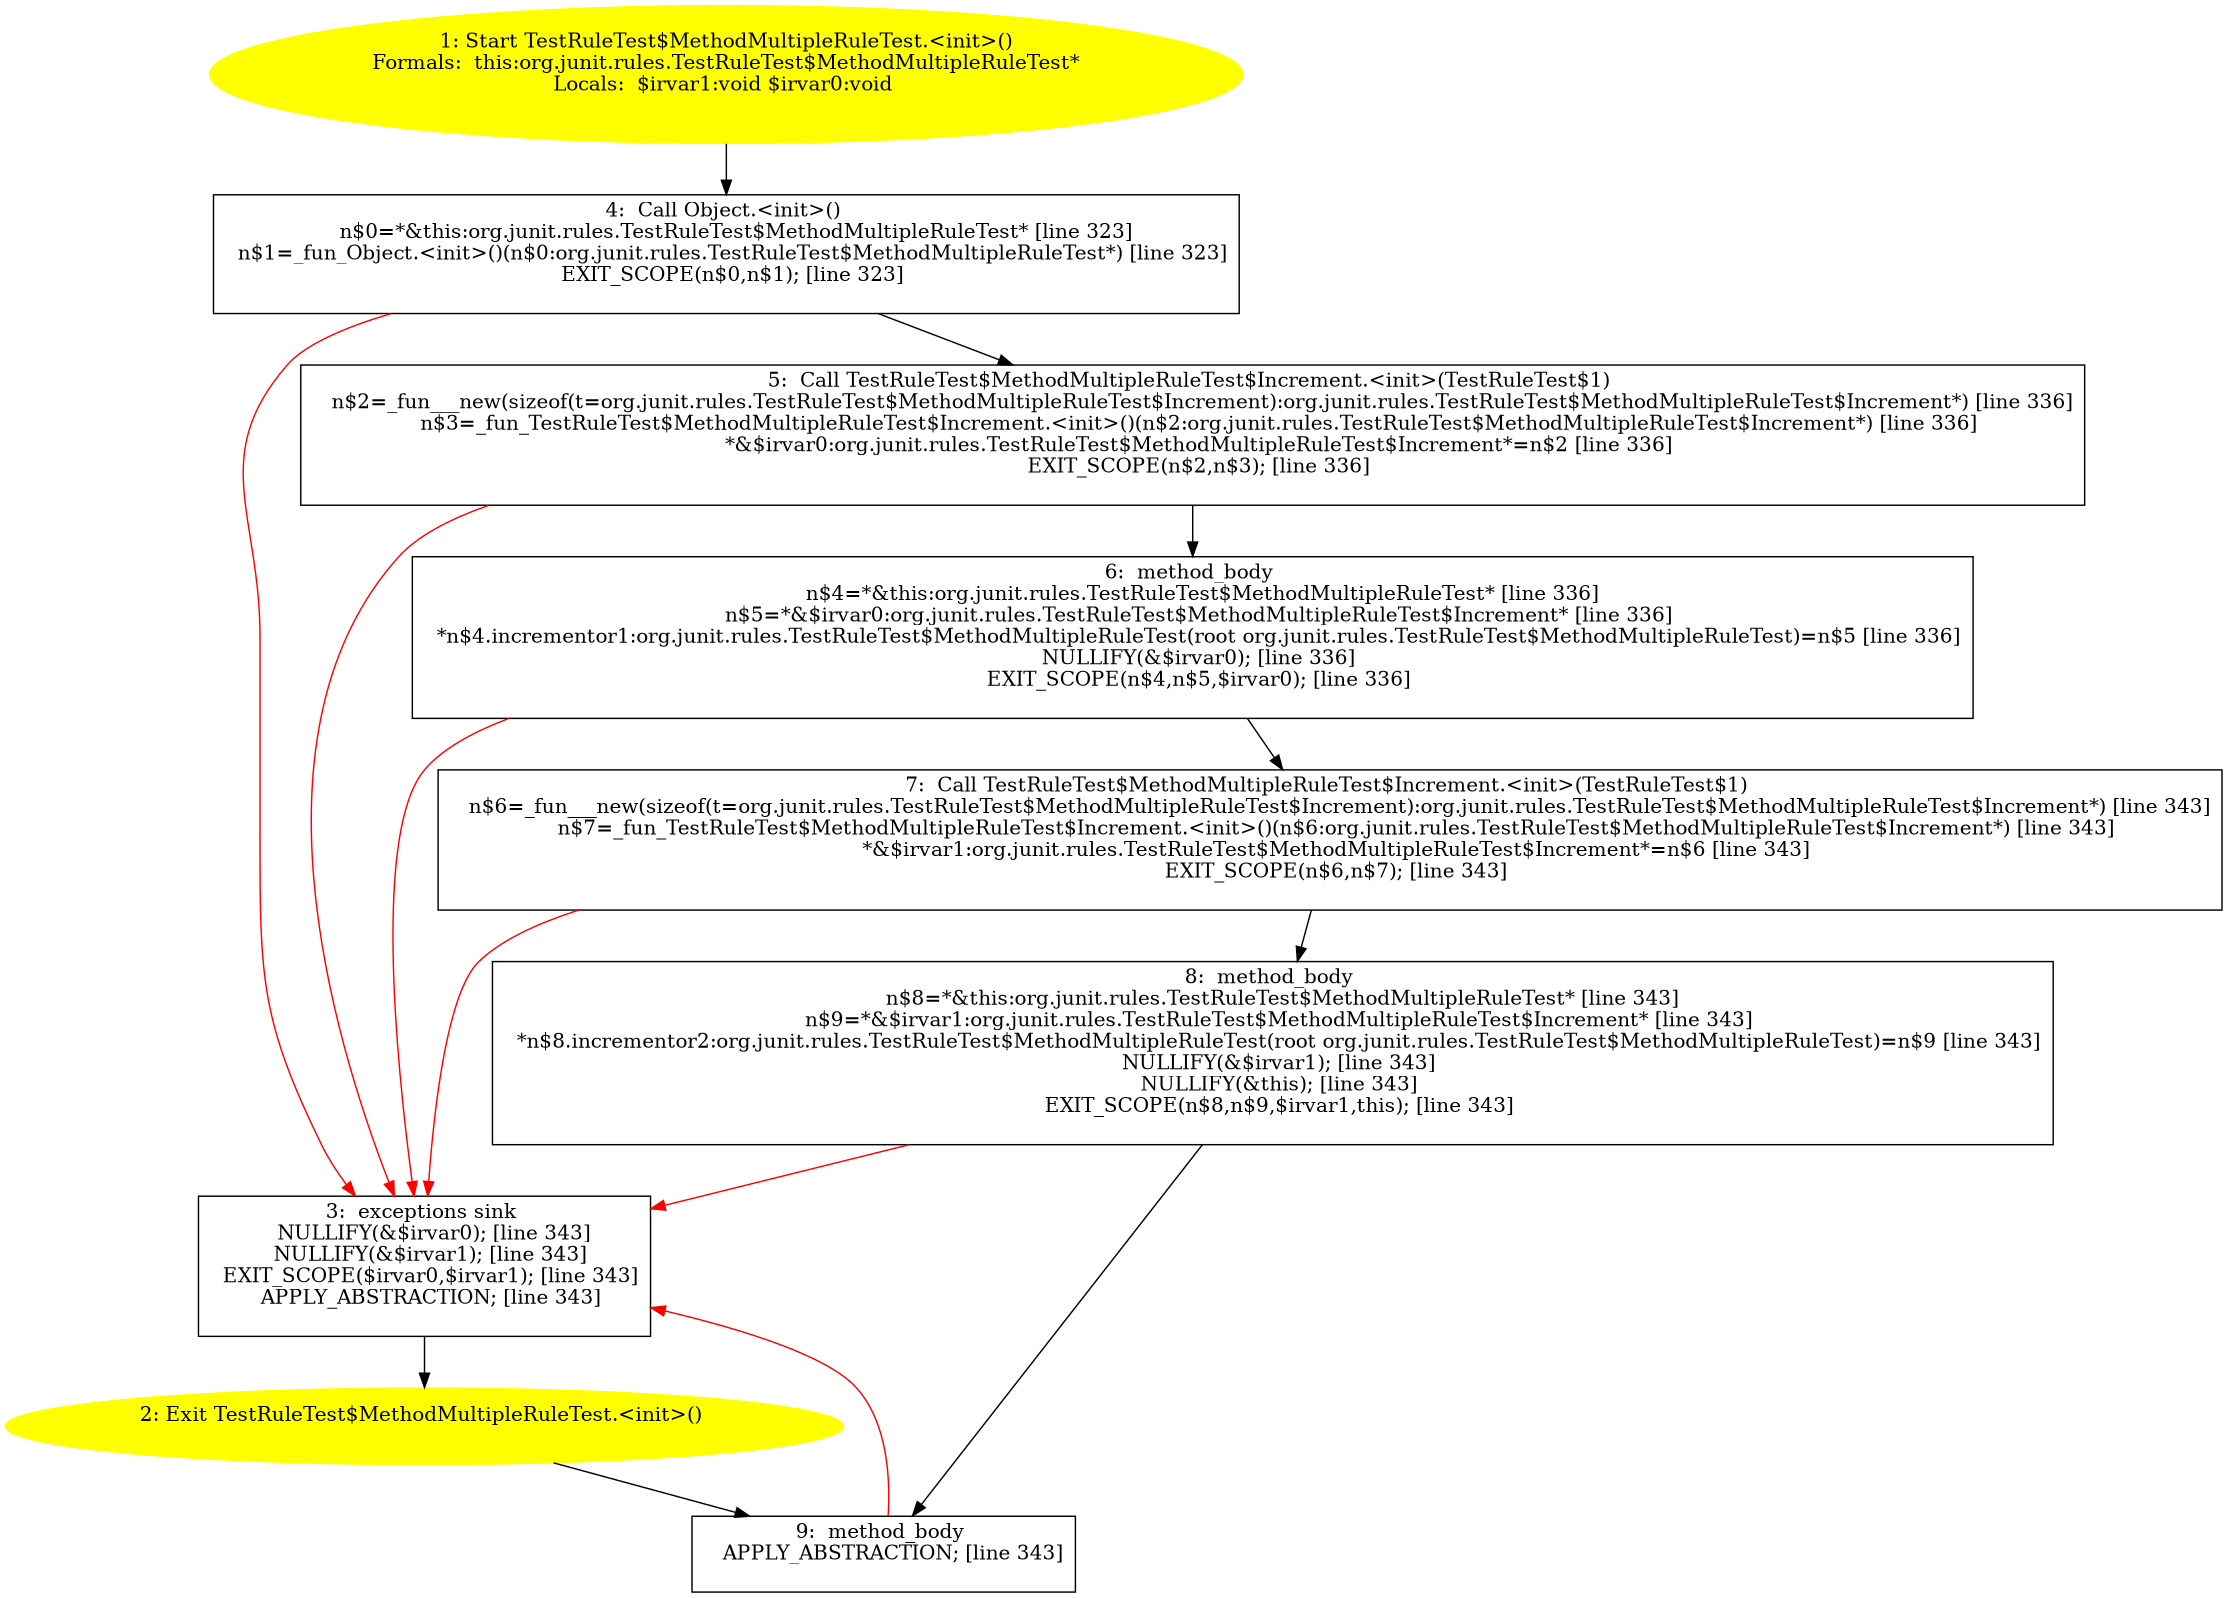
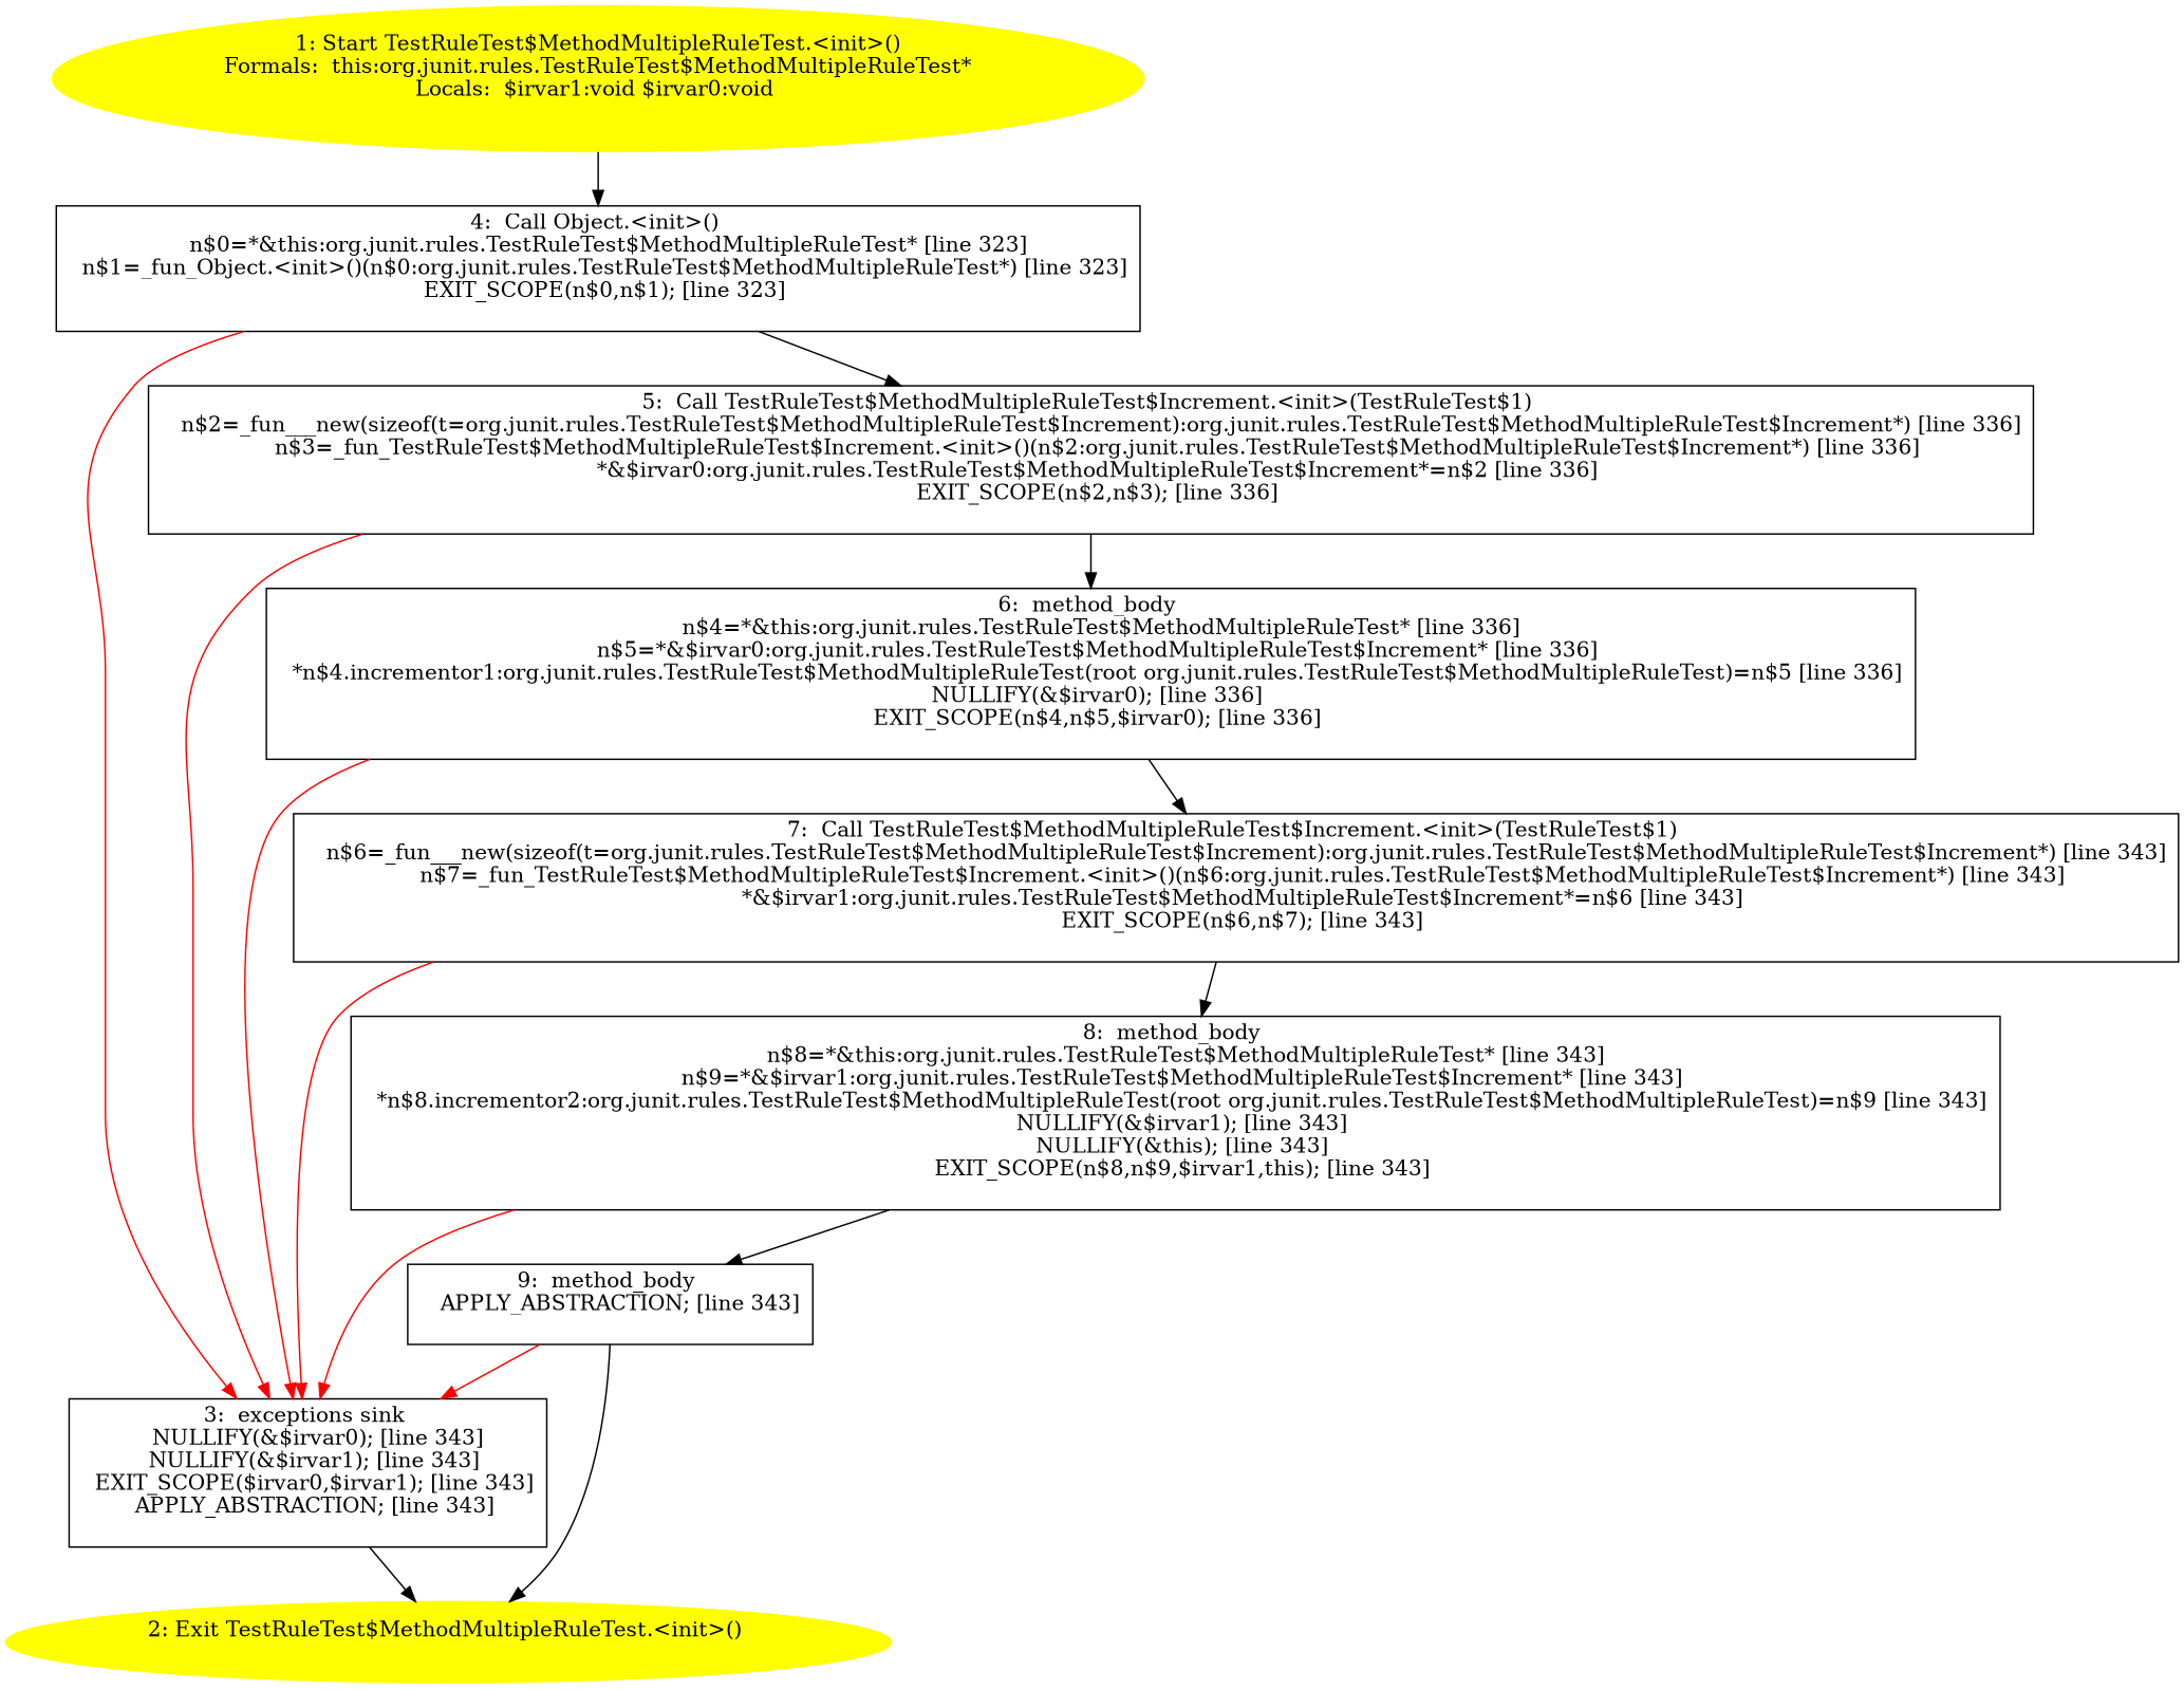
  digraph {
    node [shape=box]
    n1 [color=yellow label="1: Start TestRuleTest$MethodMultipleRuleTest.<init>()\nFormals:  this:org.junit.rules.TestRuleTest$MethodMultipleRuleTest*\nLocals:  $irvar1:void $irvar0:void \n  " style=filled shape=""]
    n2 [label="4:  Call Object.<init>() \n   n$0=*&this:org.junit.rules.TestRuleTest$MethodMultipleRuleTest* [line 323]\n  n$1=_fun_Object.<init>()(n$0:org.junit.rules.TestRuleTest$MethodMultipleRuleTest*) [line 323]\n  EXIT_SCOPE(n$0,n$1); [line 323]\n "]
    n3 [label="3:  exceptions sink \n   NULLIFY(&$irvar0); [line 343]\n  NULLIFY(&$irvar1); [line 343]\n  EXIT_SCOPE($irvar0,$irvar1); [line 343]\n  APPLY_ABSTRACTION; [line 343]\n "]
    n4 [label="5:  Call TestRuleTest$MethodMultipleRuleTest$Increment.<init>(TestRuleTest$1) \n   n$2=_fun___new(sizeof(t=org.junit.rules.TestRuleTest$MethodMultipleRuleTest$Increment):org.junit.rules.TestRuleTest$MethodMultipleRuleTest$Increment*) [line 336]\n  n$3=_fun_TestRuleTest$MethodMultipleRuleTest$Increment.<init>()(n$2:org.junit.rules.TestRuleTest$MethodMultipleRuleTest$Increment*) [line 336]\n  *&$irvar0:org.junit.rules.TestRuleTest$MethodMultipleRuleTest$Increment*=n$2 [line 336]\n  EXIT_SCOPE(n$2,n$3); [line 336]\n "]
    n5 [color=yellow label="2: Exit TestRuleTest$MethodMultipleRuleTest.<init>() \n  " style=filled shape=""]
    n6 [label="6:  method_body \n   n$4=*&this:org.junit.rules.TestRuleTest$MethodMultipleRuleTest* [line 336]\n  n$5=*&$irvar0:org.junit.rules.TestRuleTest$MethodMultipleRuleTest$Increment* [line 336]\n  *n$4.incrementor1:org.junit.rules.TestRuleTest$MethodMultipleRuleTest(root org.junit.rules.TestRuleTest$MethodMultipleRuleTest)=n$5 [line 336]\n  NULLIFY(&$irvar0); [line 336]\n  EXIT_SCOPE(n$4,n$5,$irvar0); [line 336]\n "]
    n7 [label="7:  Call TestRuleTest$MethodMultipleRuleTest$Increment.<init>(TestRuleTest$1) \n   n$6=_fun___new(sizeof(t=org.junit.rules.TestRuleTest$MethodMultipleRuleTest$Increment):org.junit.rules.TestRuleTest$MethodMultipleRuleTest$Increment*) [line 343]\n  n$7=_fun_TestRuleTest$MethodMultipleRuleTest$Increment.<init>()(n$6:org.junit.rules.TestRuleTest$MethodMultipleRuleTest$Increment*) [line 343]\n  *&$irvar1:org.junit.rules.TestRuleTest$MethodMultipleRuleTest$Increment*=n$6 [line 343]\n  EXIT_SCOPE(n$6,n$7); [line 343]\n "]
    n8 [label="8:  method_body \n   n$8=*&this:org.junit.rules.TestRuleTest$MethodMultipleRuleTest* [line 343]\n  n$9=*&$irvar1:org.junit.rules.TestRuleTest$MethodMultipleRuleTest$Increment* [line 343]\n  *n$8.incrementor2:org.junit.rules.TestRuleTest$MethodMultipleRuleTest(root org.junit.rules.TestRuleTest$MethodMultipleRuleTest)=n$9 [line 343]\n  NULLIFY(&$irvar1); [line 343]\n  NULLIFY(&this); [line 343]\n  EXIT_SCOPE(n$8,n$9,$irvar1,this); [line 343]\n "]
    n9 [label="9:  method_body \n   APPLY_ABSTRACTION; [line 343]\n "]
    n1 -> n2
    n2 -> n3 [color=red]
    n2 -> n4
    n3 -> n5
    n4 -> n3 [color=red]
    n4 -> n6
    n6 -> n3 [color=red]
    n6 -> n7
    n7 -> n3 [color=red]
    n7 -> n8
    n8 -> n3 [color=red]
    n8 -> n9
    n9 -> n3 [color=red]
-   n5 -> n9
+   n9 -> n5
  }
